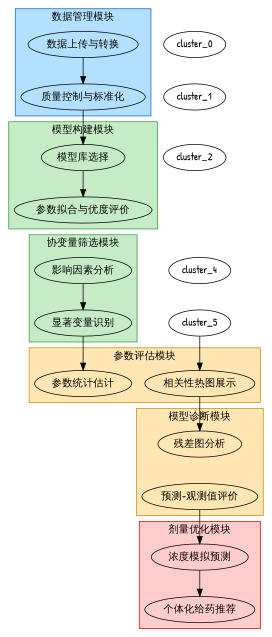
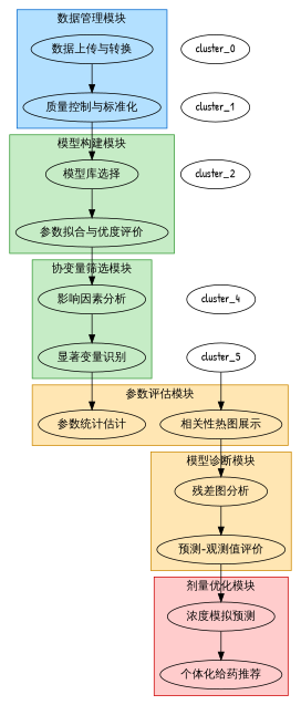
  digraph {
    fontname="Patrick Hand"
    rankdir=TB
    node [fontname="Patrick Hand"]
    edge [fontname="Patrick Hand"]
    n1 [label="数据上传与转换"]
    n2 [label="质量控制与标准化"]
    n3 [label="模型库选择"]
    n4 [label="参数拟合与优度评价"]
    n5 [label="参数统计估计"]
    n6 [label="相关性热图展示"]
    n7 [label="残差图分析"]
    n8 [label="预测-观测值评价"]
    n9 [label="影响因素分析"]
    n10 [label="显著变量识别"]
    n11 [label="浓度模拟预测"]
    n12 [label="个体化给药推荐"]
    cluster_0
    cluster_1
    cluster_2
    cluster_4
    cluster_5
    subgraph cluster_1 {
      color="#0066cc"
      fillcolor="#b3e0ff"
      label="数据管理模块"
      style=filled
      n1
      n2
    }
    subgraph cluster_2 {
      color="#339933"
      fillcolor="#c6ecc6"
      label="模型构建模块"
      style=filled
      n3
      n4
    }
    subgraph cluster_3 {
      color="#cc8800"
      fillcolor="#ffe6b3"
      label="参数评估模块"
      style=filled
      n5
      n6
    }
    subgraph cluster_4 {
      color="#cc8800"
      fillcolor="#ffe6b3"
      label="模型诊断模块"
      style=filled
      n7
      n8
    }
    subgraph cluster_5 {
      color="#339933"
      fillcolor="#c6ecc6"
      label="协变量筛选模块"
      style=filled
      n9
      n10
    }
    subgraph cluster_6 {
      color="#cc0000"
      fillcolor="#ffcccc"
      label="剂量优化模块"
      style=filled
      n11
      n12
    }
    n1 -> n2
    n2 -> n3
    n3 -> n4
+   n4 -> n9
    n6 -> n7
+   n7 -> n8
    n8 -> n11
    n9 -> n10
    n10 -> n5
    n11 -> n12
    cluster_0 -> cluster_1 [style=invis]
    cluster_1 -> cluster_2 [style=invis]
    cluster_4 -> cluster_5 [style=invis]
    cluster_5 -> n6
  }
